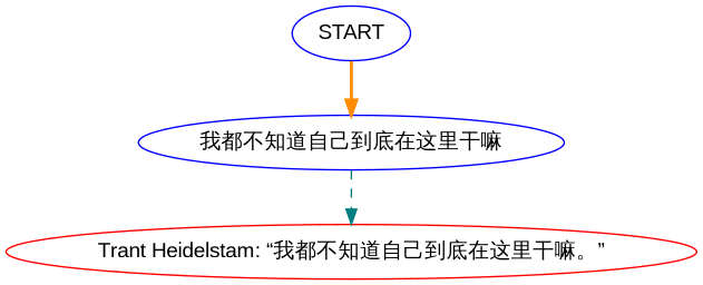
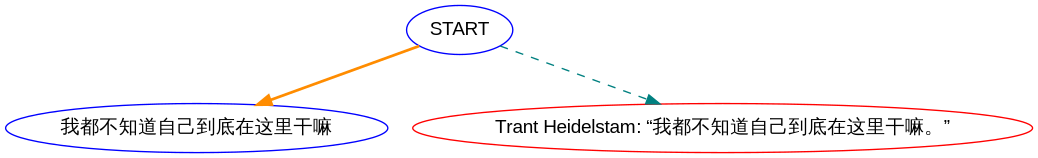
  digraph {
    fontname="Liberation Sans"
    node [color=blue fontname="Liberation Sans"]
    edge [fontname="Liberation Sans"]
    n1 [label=START]
    n2 [label="我都不知道自己到底在这里干嘛"]
    n3 [color=red label="Trant Heidelstam: “我都不知道自己到底在这里干嘛。”"]
    n1 -> n2 [color=darkorange style=bold]
-   n2 -> n3 [color=teal style=dashed]
+   n1 -> n3 [color=teal style=dashed]
  }
